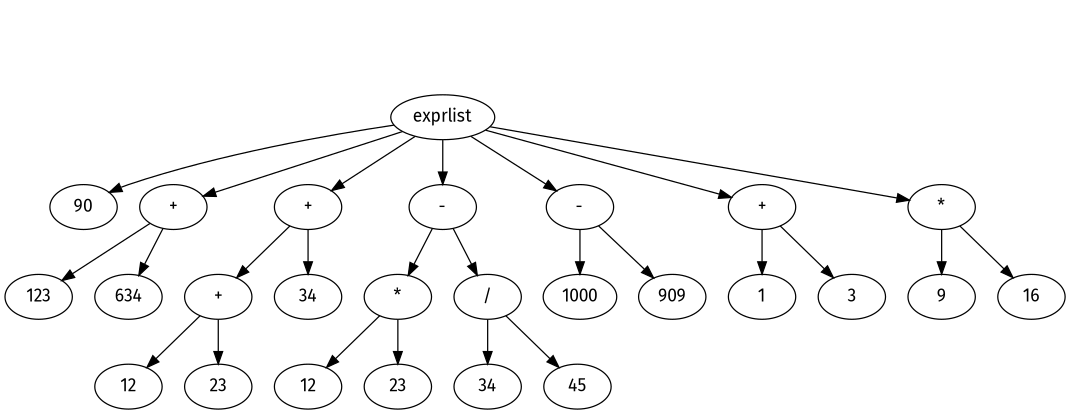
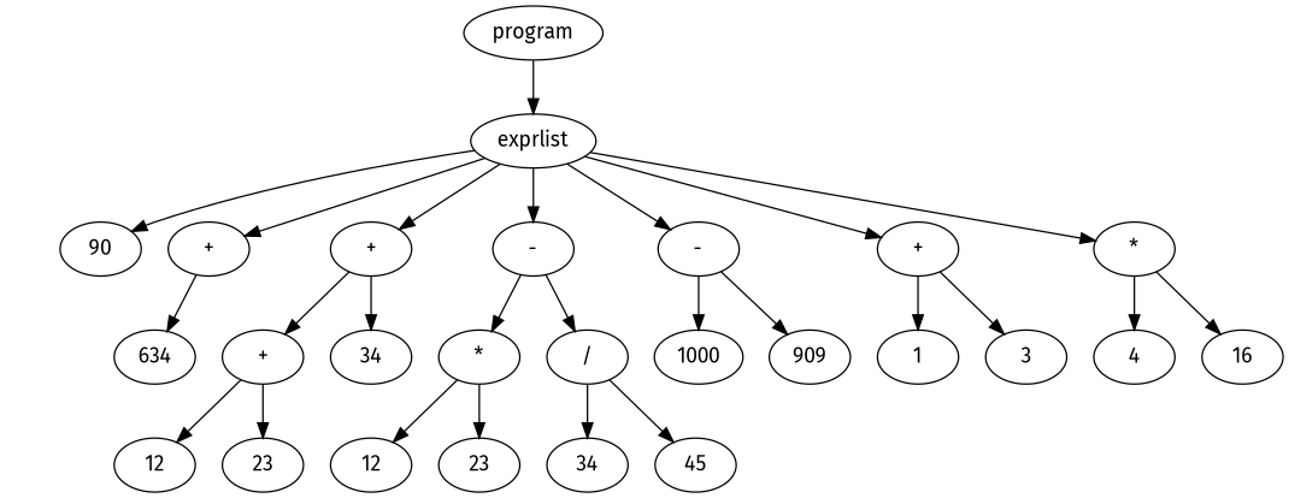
  digraph {
    fontname="Fira Sans"
    node [fontname="Fira Sans"]
    edge [fontname="Fira Sans"]
+   n1 [label=program]
    n2 [label=exprlist]
    n3 [label=90]
    n4 [label="+"]
    n5 [label="+"]
    n6 [label="-"]
    n7 [label="-"]
    n8 [label="+"]
    n9 [label="*"]
-   n10 [label=123]
    n11 [label=634]
    n12 [label="+"]
    n13 [label=34]
    n14 [label="*"]
    n15 [label="/"]
    n16 [label=1000]
    n17 [label=909]
    n18 [label=1]
    n19 [label=3]
-   n20 [label=9]
+   n20 [label=4]
    n21 [label=16]
    n22 [label=12]
    n23 [label=23]
    n24 [label=12]
    n25 [label=23]
    n26 [label=34]
    n27 [label=45]
+   n1 -> n2
    n2 -> n3
    n2 -> n4
    n2 -> n5
    n2 -> n6
    n2 -> n7
    n2 -> n8
    n2 -> n9
-   n4 -> n10
    n4 -> n11
    n5 -> n12
    n5 -> n13
    n6 -> n14
    n6 -> n15
    n7 -> n16
    n7 -> n17
    n8 -> n18
    n8 -> n19
    n9 -> n20
    n9 -> n21
    n12 -> n22
    n12 -> n23
    n14 -> n24
    n14 -> n25
    n15 -> n26
    n15 -> n27
  }
